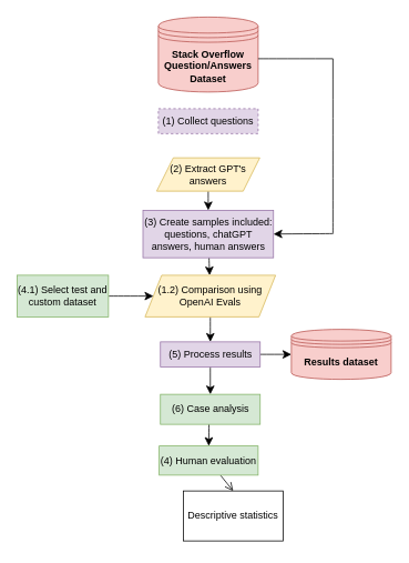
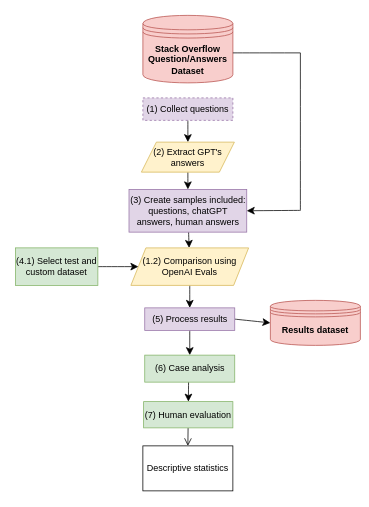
  <mxCell id="0" />
  <mxCell id="1" parent="0" />
  <mxCell id="2" value="&lt;b&gt;Stack Overflow Question/Answers Dataset&lt;/b&gt;" style="shape=datastore;whiteSpace=wrap;html=1;fillColor=#f8cecc;strokeColor=#b85450;" vertex="1" parent="1"><mxGeometry x="190" y="20" width="120" height="90" as="geometry" /></mxCell>
+ <mxCell id="3" style="edgeStyle=none;curved=1;rounded=0;orthogonalLoop=1;jettySize=auto;html=1;entryX=0.5;entryY=0;entryDx=0;entryDy=0;fontSize=12;startSize=8;endSize=8;" edge="1" parent="1" source="4" target="12"><mxGeometry relative="1" as="geometry"><mxPoint x="250" y="180" as="targetPoint" /></mxGeometry></mxCell>
  <mxCell id="4" value="(1) Collect questions" style="rounded=0;whiteSpace=wrap;html=1;fillColor=#e1d5e7;strokeColor=#9673a6;dashed=1;" vertex="1" parent="1"><mxGeometry x="190" y="130" width="120" height="30" as="geometry" /></mxCell>
  <mxCell id="5" style="edgeStyle=none;curved=1;rounded=0;orthogonalLoop=1;jettySize=auto;html=1;fontSize=12;startSize=8;endSize=8;entryX=0.5;entryY=0;entryDx=0;entryDy=0;exitX=0.5;exitY=1;exitDx=0;exitDy=0;" edge="1" parent="1" source="12" target="8"><mxGeometry relative="1" as="geometry"><mxPoint x="250" y="230" as="sourcePoint" /><mxPoint x="250" y="260" as="targetPoint" /></mxGeometry></mxCell>
  <mxCell id="6" style="edgeStyle=none;curved=1;rounded=0;orthogonalLoop=1;jettySize=auto;html=1;exitX=1;exitY=1;exitDx=0;exitDy=0;fontSize=12;startSize=8;endSize=8;" edge="1" parent="1"><mxGeometry relative="1" as="geometry"><mxPoint x="310" y="230" as="sourcePoint" /><mxPoint x="310" y="230" as="targetPoint" /></mxGeometry></mxCell>
  <mxCell id="7" style="edgeStyle=none;curved=1;rounded=0;orthogonalLoop=1;jettySize=auto;html=1;fontSize=12;startSize=8;endSize=8;" edge="1" parent="1" source="8" target="14"><mxGeometry relative="1" as="geometry" /></mxCell>
  <mxCell id="8" value="(3) Create samples included:&lt;br&gt;questions, chatGPT answers, human answers" style="rounded=0;whiteSpace=wrap;html=1;fillColor=#e1d5e7;strokeColor=#9673a6;" vertex="1" parent="1"><mxGeometry x="171.5" y="252" width="157" height="57" as="geometry" /></mxCell>
  <mxCell id="9" value="" style="endArrow=none;html=1;rounded=0;fontSize=12;startSize=8;endSize=8;curved=1;" edge="1" parent="1"><mxGeometry width="50" height="50" relative="1" as="geometry"><mxPoint x="400" y="280" as="sourcePoint" /><mxPoint x="400" y="70" as="targetPoint" /></mxGeometry></mxCell>
  <mxCell id="10" value="" style="endArrow=classic;html=1;rounded=0;fontSize=12;startSize=8;endSize=8;curved=1;entryX=1;entryY=0.5;entryDx=0;entryDy=0;" edge="1" parent="1" target="8"><mxGeometry width="50" height="50" relative="1" as="geometry"><mxPoint x="400" y="280" as="sourcePoint" /><mxPoint x="340" y="310" as="targetPoint" /></mxGeometry></mxCell>
  <mxCell id="11" value="" style="endArrow=none;html=1;rounded=0;fontSize=12;startSize=8;endSize=8;curved=1;" edge="1" parent="1"><mxGeometry width="50" height="50" relative="1" as="geometry"><mxPoint x="310" y="70" as="sourcePoint" /><mxPoint x="400" y="70" as="targetPoint" /></mxGeometry></mxCell>
  <mxCell id="12" value="(2) Extract GPT's answers" style="shape=parallelogram;perimeter=parallelogramPerimeter;whiteSpace=wrap;html=1;fixedSize=1;fontSize=12;fillColor=#fff2cc;strokeColor=#d6b656;" vertex="1" parent="1"><mxGeometry x="188" y="189" width="124" height="40" as="geometry" /></mxCell>
  <mxCell id="13" style="edgeStyle=none;curved=1;rounded=0;orthogonalLoop=1;jettySize=auto;html=1;fontSize=12;startSize=8;endSize=8;entryX=0.5;entryY=0;entryDx=0;entryDy=0;" edge="1" parent="1" source="14"><mxGeometry relative="1" as="geometry"><mxPoint x="252.5" y="410" as="targetPoint" /></mxGeometry></mxCell>
  <mxCell id="14" value="(1.2) Comparison using OpenAI Evals" style="shape=parallelogram;perimeter=parallelogramPerimeter;whiteSpace=wrap;html=1;fixedSize=1;fontSize=12;fillColor=#fff2cc;strokeColor=#d6b656;" vertex="1" parent="1"><mxGeometry x="174" y="330" width="157" height="50" as="geometry" /></mxCell>
  <mxCell id="15" style="edgeStyle=none;curved=1;rounded=0;orthogonalLoop=1;jettySize=auto;html=1;fontSize=12;startSize=8;endSize=8;" edge="1" parent="1" source="16" target="14"><mxGeometry relative="1" as="geometry" /></mxCell>
  <mxCell id="16" value="(4.1) Select test and custom dataset" style="rounded=0;whiteSpace=wrap;html=1;fillColor=#d5e8d4;strokeColor=#82b366;" vertex="1" parent="1"><mxGeometry x="20" y="330" width="110" height="50" as="geometry" /></mxCell>
  <mxCell id="17" style="edgeStyle=none;curved=1;rounded=0;orthogonalLoop=1;jettySize=auto;html=1;fontSize=12;startSize=8;endSize=8;entryX=0;entryY=0.5;entryDx=0;entryDy=0;" edge="1" parent="1" target="19"><mxGeometry relative="1" as="geometry"><mxPoint x="350" y="425" as="targetPoint" /><mxPoint x="312.5" y="425" as="sourcePoint" /></mxGeometry></mxCell>
  <mxCell id="18" style="edgeStyle=none;curved=1;rounded=0;orthogonalLoop=1;jettySize=auto;html=1;fontSize=12;startSize=8;endSize=8;" edge="1" parent="1" target="22"><mxGeometry relative="1" as="geometry"><mxPoint x="250" y="472.049" as="targetPoint" /><mxPoint x="252.5" y="440" as="sourcePoint" /></mxGeometry></mxCell>
- <mxCell id="19" value="&lt;b&gt;Results dataset&lt;/b&gt;" style="shape=datastore;whiteSpace=wrap;html=1;fillColor=#f8cecc;strokeColor=#b85450;" vertex="1" parent="1"><mxGeometry x="350" y="395" width="120" height="60" as="geometry" /></mxCell>
- <mxCell id="20" value="Descriptive statistics" style="rounded=0;whiteSpace=wrap;html=1;fontSize=12;" vertex="1" parent="1"><mxGeometry x="220" y="589" width="120" height="60" as="geometry" /></mxCell>
+ <mxCell id="19" value="&lt;b&gt;Results dataset&lt;/b&gt;" style="shape=datastore;whiteSpace=wrap;html=1;fillColor=#f8cecc;strokeColor=#b85450;" vertex="1" parent="1"><mxGeometry x="360" y="400" width="120" height="60" as="geometry" /></mxCell>
+ <mxCell id="20" value="Descriptive statistics" style="rounded=0;whiteSpace=wrap;html=1;fontSize=12;" vertex="1" parent="1"><mxGeometry x="190" y="594" width="120" height="60" as="geometry" /></mxCell>
  <mxCell id="21" style="edgeStyle=none;curved=1;rounded=0;orthogonalLoop=1;jettySize=auto;html=1;fontSize=12;startSize=8;endSize=8;" edge="1" parent="1" target="24"><mxGeometry relative="1" as="geometry"><mxPoint x="252.5" y="554.55" as="targetPoint" /><mxPoint x="250.925" y="509" as="sourcePoint" /></mxGeometry></mxCell>
  <mxCell id="22" value="(6) Case analysis" style="rounded=0;whiteSpace=wrap;html=1;fontSize=12;fillColor=#d5e8d4;strokeColor=#82b366;" vertex="1" parent="1"><mxGeometry x="192.5" y="473" width="120" height="36" as="geometry" /></mxCell>
  <mxCell id="23" style="edgeStyle=none;curved=1;rounded=0;orthogonalLoop=1;jettySize=auto;html=1;entryX=0.5;entryY=0;entryDx=0;entryDy=0;fontSize=12;startSize=8;endSize=8;endArrow=open;" edge="1" parent="1" source="24" target="20"><mxGeometry relative="1" as="geometry" /></mxCell>
- <mxCell id="24" value="(4) Human evaluation" style="rounded=0;whiteSpace=wrap;html=1;fontSize=12;fillColor=#d5e8d4;strokeColor=#82b366;" vertex="1" parent="1"><mxGeometry x="191" y="535" width="119" height="35" as="geometry" /></mxCell>
+ <mxCell id="24" value="(7) Human evaluation" style="rounded=0;whiteSpace=wrap;html=1;fontSize=12;fillColor=#d5e8d4;strokeColor=#82b366;" vertex="1" parent="1"><mxGeometry x="191" y="535" width="119" height="35" as="geometry" /></mxCell>
  <mxCell id="25" value="(5) Process results" style="rounded=0;whiteSpace=wrap;html=1;fillColor=#e1d5e7;strokeColor=#9673a6;" vertex="1" parent="1"><mxGeometry x="192.5" y="410" width="120" height="30" as="geometry" /></mxCell>
